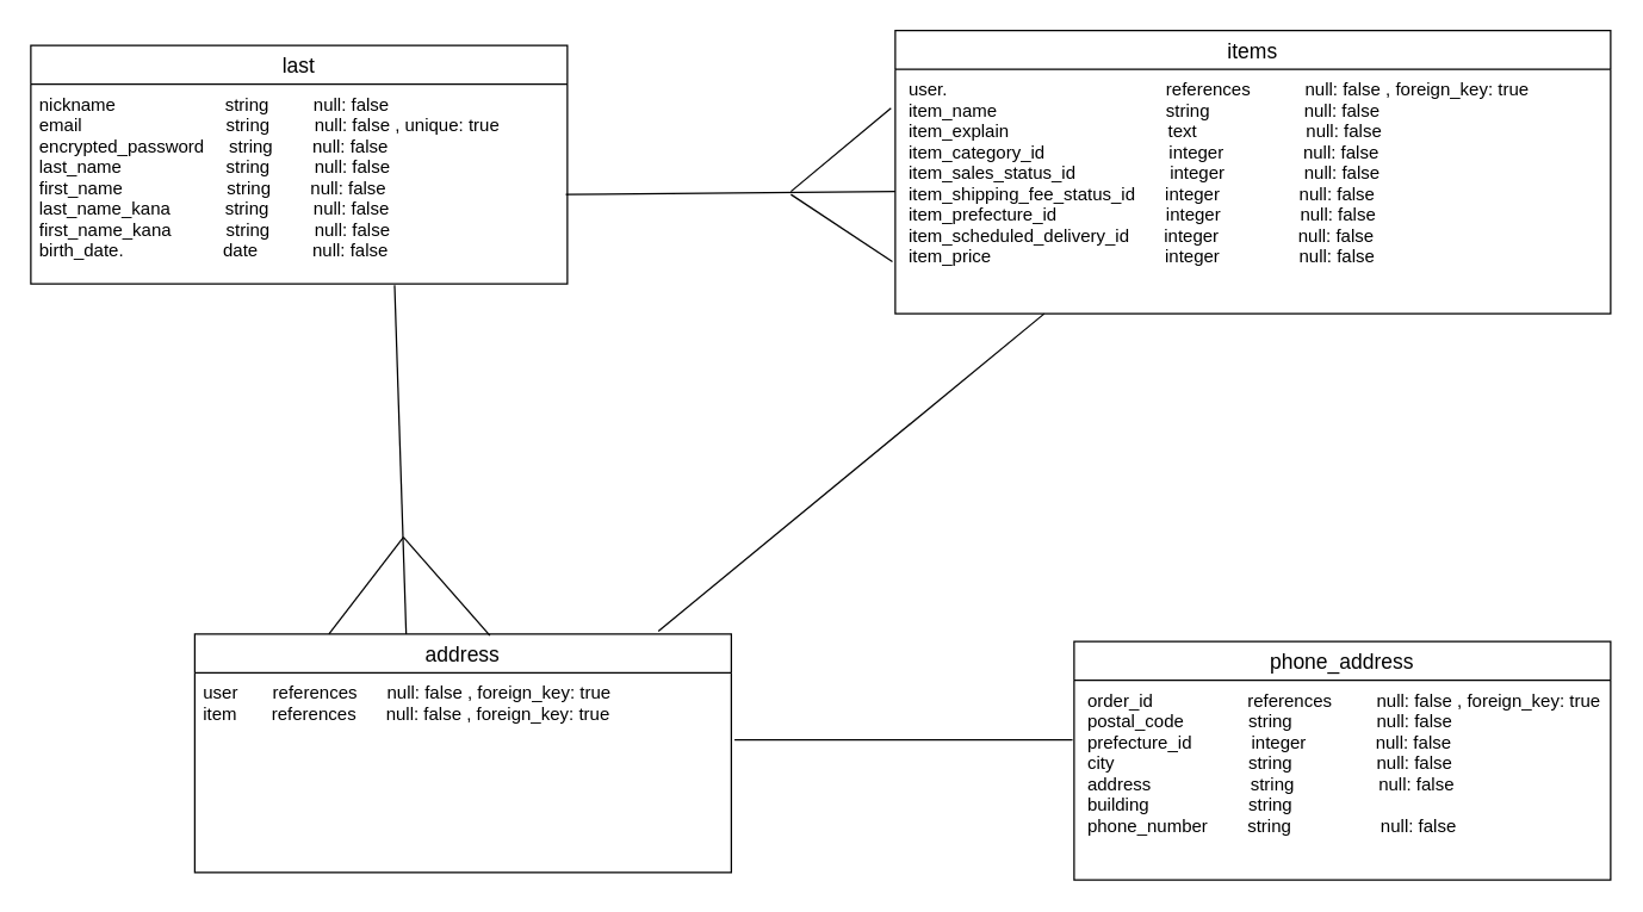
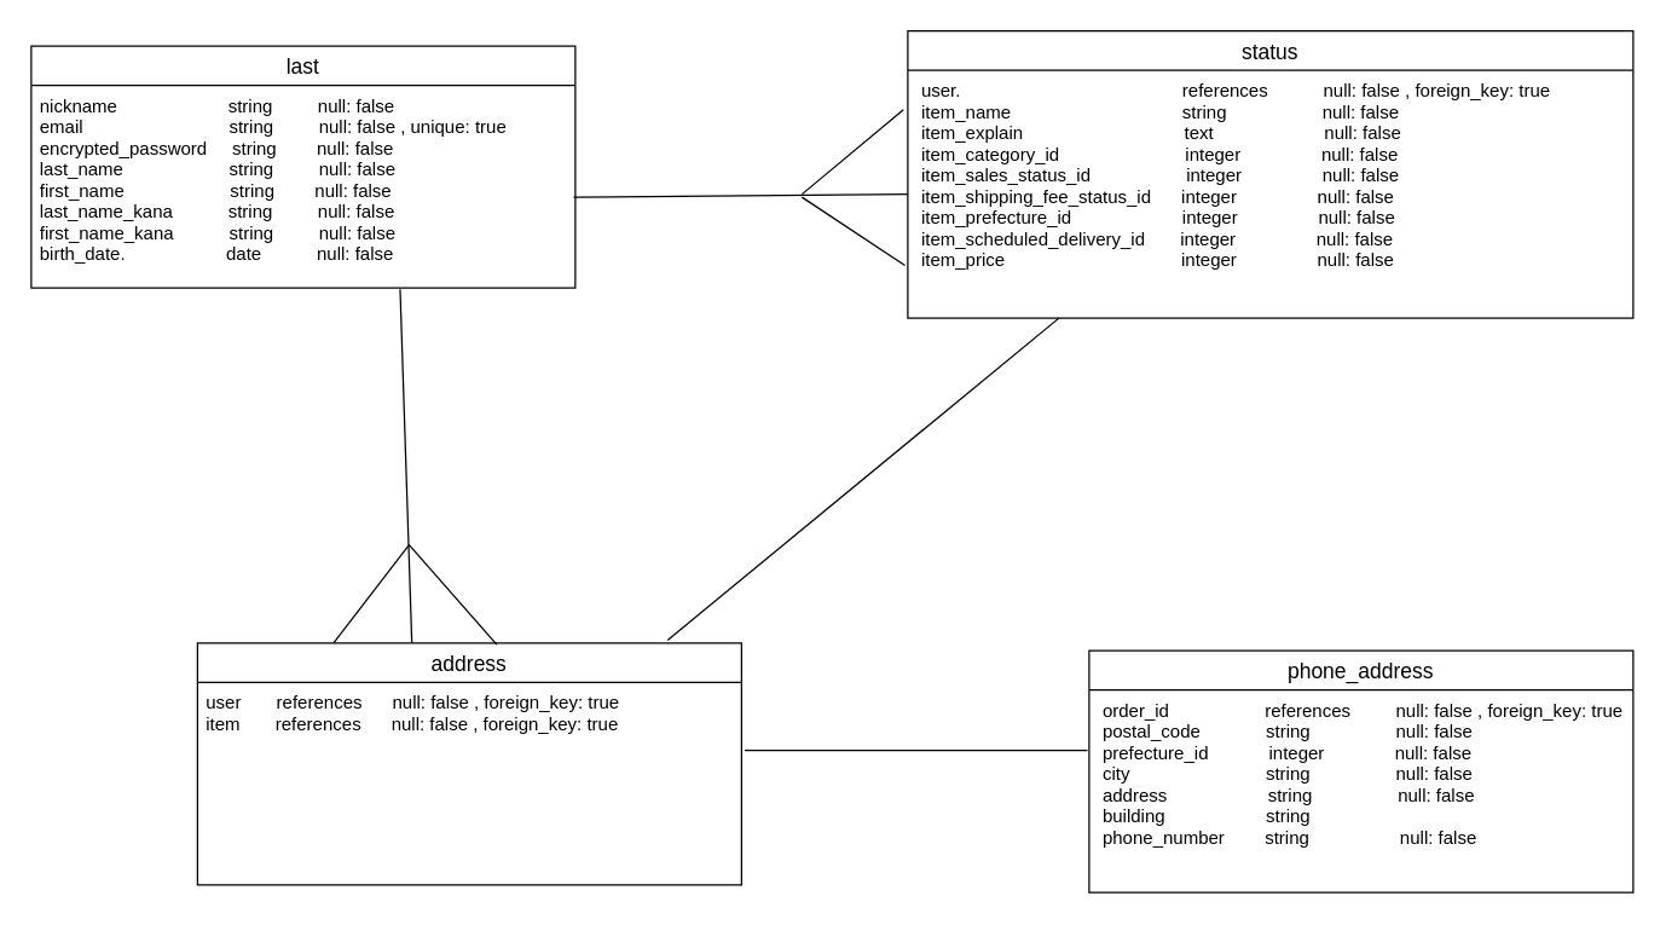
  <mxCell id="0" />
  <mxCell id="1" parent="0" />
  <mxCell id="2" value="last" style="swimlane;fontStyle=0;childLayout=stackLayout;horizontal=1;startSize=26;horizontalStack=0;resizeParent=1;resizeParentMax=0;resizeLast=0;collapsible=1;marginBottom=0;align=center;fontSize=14;" vertex="1" parent="1"><mxGeometry x="20" y="30" width="360" height="160" as="geometry" /></mxCell>
  <mxCell id="3" value="nickname                      string         null: false  &#10;email                             string         null: false , unique: true &#10;encrypted_password     string        null: false  &#10;last_name                     string         null: false &#10;first_name                     string        null: false &#10;last_name_kana           string         null: false &#10;first_name_kana           string         null: false &#10;birth_date.                    date           null: false  " style="text;strokeColor=none;fillColor=none;spacingLeft=4;spacingRight=4;overflow=hidden;rotatable=0;points=[[0,0.5],[1,0.5]];portConstraint=eastwest;fontSize=12;" vertex="1" parent="2"><mxGeometry y="26" width="360" height="134" as="geometry" /></mxCell>
- <mxCell id="4" value="items" style="swimlane;fontStyle=0;childLayout=stackLayout;horizontal=1;startSize=26;horizontalStack=0;resizeParent=1;resizeParentMax=0;resizeLast=0;collapsible=1;marginBottom=0;align=center;fontSize=14;" vertex="1" parent="1"><mxGeometry x="600" y="20" width="480" height="190" as="geometry" /></mxCell>
+ <mxCell id="4" value="status" style="swimlane;fontStyle=0;childLayout=stackLayout;horizontal=1;startSize=26;horizontalStack=0;resizeParent=1;resizeParentMax=0;resizeLast=0;collapsible=1;marginBottom=0;align=center;fontSize=14;" vertex="1" parent="1"><mxGeometry x="600" y="20" width="480" height="190" as="geometry" /></mxCell>
  <mxCell id="5" value=" user.                                            references           null: false , foreign_key: true&#10; item_name                                  string                   null: false &#10; item_explain                                text                      null: false &#10; item_category_id                         integer                null: false &#10; item_sales_status_id                   integer                null: false &#10; item_shipping_fee_status_id      integer                null: false &#10; item_prefecture_id                      integer                null: false &#10; item_scheduled_delivery_id       integer                null: false &#10; item_price                                   integer                null: false               " style="text;strokeColor=none;fillColor=none;spacingLeft=4;spacingRight=4;overflow=hidden;rotatable=0;points=[[0,0.5],[1,0.5]];portConstraint=eastwest;fontSize=12;" vertex="1" parent="4"><mxGeometry y="26" width="480" height="164" as="geometry" /></mxCell>
  <mxCell id="6" value="address" style="swimlane;fontStyle=0;childLayout=stackLayout;horizontal=1;startSize=26;horizontalStack=0;resizeParent=1;resizeParentMax=0;resizeLast=0;collapsible=1;marginBottom=0;align=center;fontSize=14;" vertex="1" parent="1"><mxGeometry x="130" y="425" width="360" height="160" as="geometry" /></mxCell>
  <mxCell id="7" value="user       references      null: false , foreign_key: true &#10;item       references      null: false , foreign_key: true" style="text;strokeColor=none;fillColor=none;spacingLeft=4;spacingRight=4;overflow=hidden;rotatable=0;points=[[0,0.5],[1,0.5]];portConstraint=eastwest;fontSize=12;" vertex="1" parent="6"><mxGeometry y="26" width="360" height="134" as="geometry" /></mxCell>
  <mxCell id="8" value="phone_address" style="swimlane;fontStyle=0;childLayout=stackLayout;horizontal=1;startSize=26;horizontalStack=0;resizeParent=1;resizeParentMax=0;resizeLast=0;collapsible=1;marginBottom=0;align=center;fontSize=14;" vertex="1" parent="1"><mxGeometry x="720" y="430" width="360" height="160" as="geometry" /></mxCell>
  <mxCell id="9" value=" order_id                   references         null: false , foreign_key: true &#10; postal_code             string                 null: false &#10; prefecture_id            integer              null: false &#10; city                           string                 null: false &#10; address                    string                 null: false &#10; building                    string &#10; phone_number        string                  null: false " style="text;strokeColor=none;fillColor=none;spacingLeft=4;spacingRight=4;overflow=hidden;rotatable=0;points=[[0,0.5],[1,0.5]];portConstraint=eastwest;fontSize=12;" vertex="1" parent="8"><mxGeometry y="26" width="360" height="134" as="geometry" /></mxCell>
  <mxCell id="10" style="edgeStyle=none;html=1;exitX=1;exitY=0.5;exitDx=0;exitDy=0;entryX=0;entryY=0.5;entryDx=0;entryDy=0;strokeColor=none;" edge="1" parent="1" source="7" target="9"><mxGeometry relative="1" as="geometry" /></mxCell>
  <mxCell id="11" value="" style="endArrow=none;html=1;rounded=0;endSize=0;targetPerimeterSpacing=12;exitX=0.678;exitY=1.007;exitDx=0;exitDy=0;exitPerimeter=0;entryX=0.394;entryY=0;entryDx=0;entryDy=0;entryPerimeter=0;" edge="1" parent="1" source="3" target="6"><mxGeometry relative="1" as="geometry"><mxPoint x="300" y="310" as="sourcePoint" /><mxPoint x="270" y="420" as="targetPoint" /></mxGeometry></mxCell>
  <mxCell id="12" value="" style="endArrow=none;html=1;rounded=0;endSize=0;targetPerimeterSpacing=12;exitX=0.864;exitY=-0.012;exitDx=0;exitDy=0;exitPerimeter=0;" edge="1" parent="1" source="6"><mxGeometry relative="1" as="geometry"><mxPoint x="430" y="420" as="sourcePoint" /><mxPoint x="700" y="210" as="targetPoint" /></mxGeometry></mxCell>
  <mxCell id="13" value="" style="endArrow=none;html=1;rounded=0;endSize=0;targetPerimeterSpacing=12;entryX=0.55;entryY=0.006;entryDx=0;entryDy=0;entryPerimeter=0;" edge="1" parent="1" target="6"><mxGeometry relative="1" as="geometry"><mxPoint x="270" y="360" as="sourcePoint" /><mxPoint x="320" y="420" as="targetPoint" /></mxGeometry></mxCell>
  <mxCell id="14" value="" style="endArrow=none;html=1;rounded=0;endSize=0;targetPerimeterSpacing=12;entryX=0.25;entryY=0;entryDx=0;entryDy=0;" edge="1" parent="1" target="6"><mxGeometry relative="1" as="geometry"><mxPoint x="270" y="360" as="sourcePoint" /><mxPoint x="460" y="310" as="targetPoint" /></mxGeometry></mxCell>
  <mxCell id="15" value="" style="endArrow=none;html=1;rounded=0;endSize=0;targetPerimeterSpacing=12;entryX=0;entryY=0.5;entryDx=0;entryDy=0;exitX=0.997;exitY=0.552;exitDx=0;exitDy=0;exitPerimeter=0;" edge="1" parent="1" source="3" target="5"><mxGeometry relative="1" as="geometry"><mxPoint x="300" y="310" as="sourcePoint" /><mxPoint x="460" y="310" as="targetPoint" /></mxGeometry></mxCell>
  <mxCell id="16" value="" style="endArrow=none;html=1;rounded=0;endSize=0;targetPerimeterSpacing=12;entryX=-0.003;entryY=0.299;entryDx=0;entryDy=0;entryPerimeter=0;exitX=1.006;exitY=0.336;exitDx=0;exitDy=0;exitPerimeter=0;" edge="1" parent="1" source="7" target="9"><mxGeometry relative="1" as="geometry"><mxPoint x="300" y="310" as="sourcePoint" /><mxPoint x="460" y="310" as="targetPoint" /></mxGeometry></mxCell>
  <mxCell id="17" value="" style="endArrow=none;html=1;rounded=0;endSize=0;targetPerimeterSpacing=12;entryX=-0.004;entryY=0.787;entryDx=0;entryDy=0;entryPerimeter=0;" edge="1" parent="1" target="5"><mxGeometry relative="1" as="geometry"><mxPoint x="530" y="130" as="sourcePoint" /><mxPoint x="460" y="310" as="targetPoint" /></mxGeometry></mxCell>
  <mxCell id="18" value="" style="endArrow=none;html=1;rounded=0;endSize=0;targetPerimeterSpacing=12;entryX=-0.006;entryY=0.159;entryDx=0;entryDy=0;entryPerimeter=0;" edge="1" parent="1" target="5"><mxGeometry relative="1" as="geometry"><mxPoint x="530" y="128" as="sourcePoint" /><mxPoint x="460" y="310" as="targetPoint" /></mxGeometry></mxCell>
